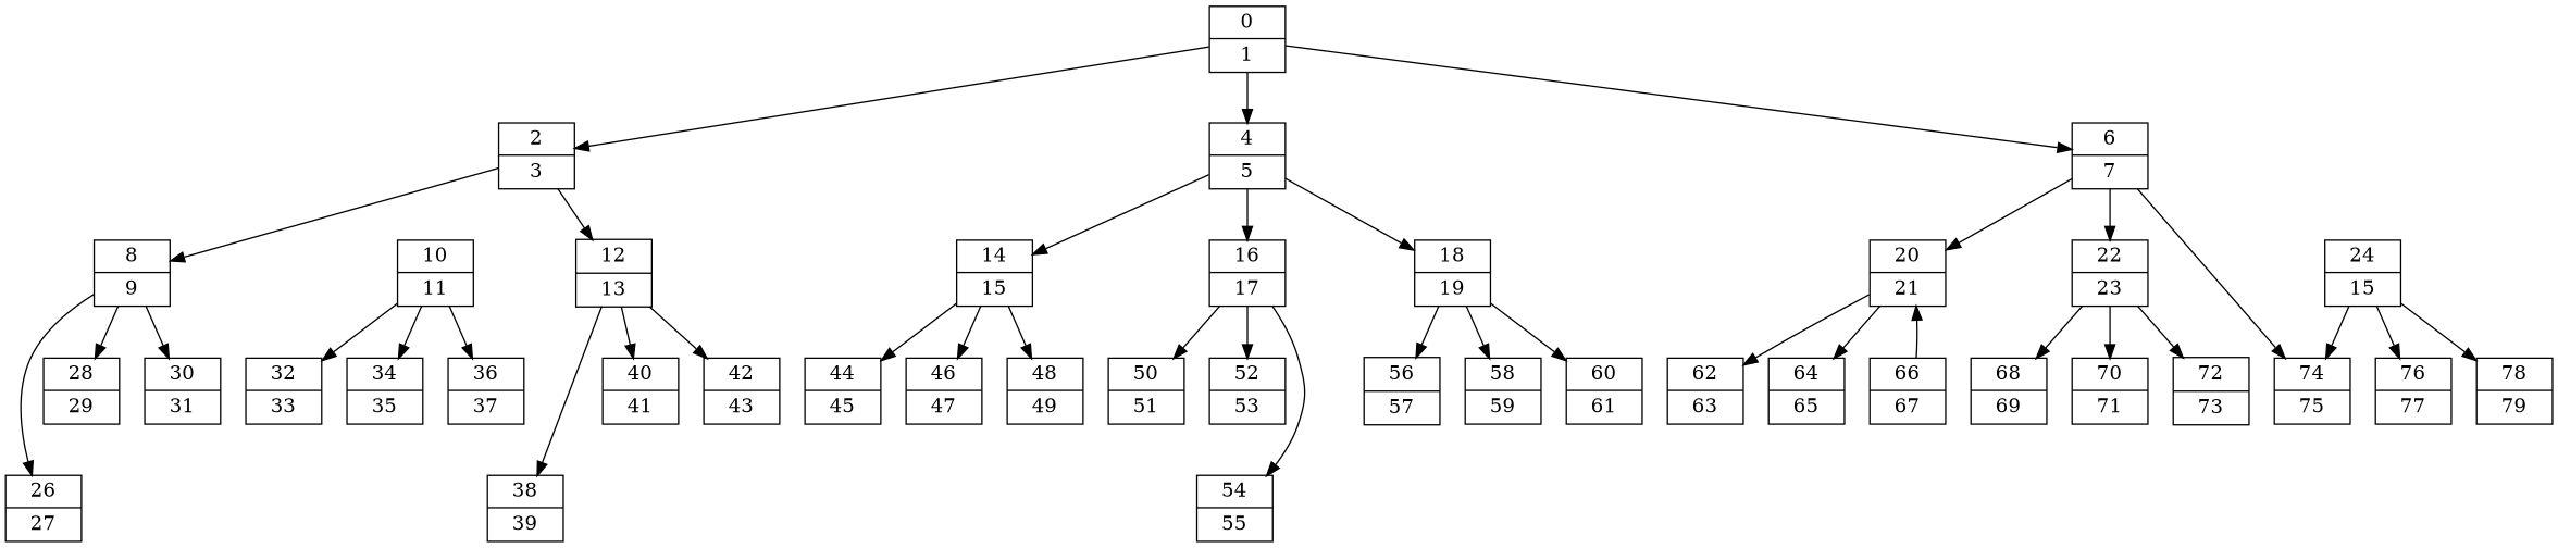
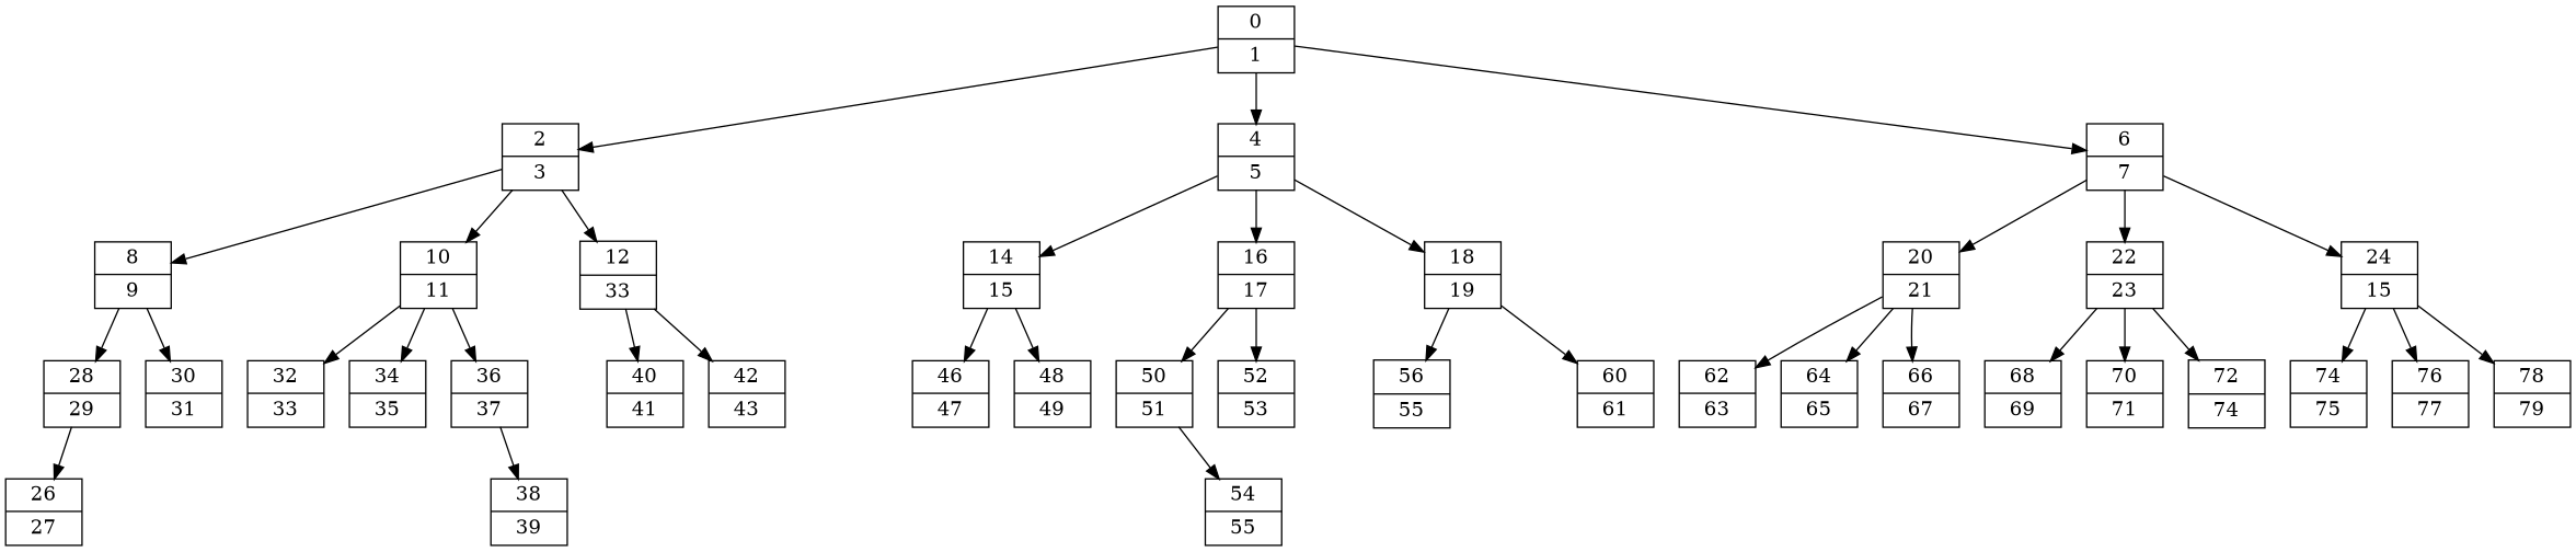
  digraph {
    node [penwidth=1 shape=record]
    n1 [label="{{0}|{1}}"]
    n2 [label="{{2}|{3}}"]
    n3 [label="{{4}|{5}}"]
    n4 [label="{{6}|{7}}"]
    n5 [label="{{8}|{9}}"]
    n6 [label="{{10}|{11}}"]
-   n7 [label="{{12}|{13}}"]
+   n7 [label="{{12}|{33}}"]
    n8 [label="{{14}|{15}}"]
    n9 [label="{{16}|{17}}"]
    n10 [label="{{18}|{19}}"]
    n11 [label="{{20}|{21}}"]
    n12 [label="{{22}|{23}}"]
    n13 [label="{{24}|{15}}"]
    n14 [label="{{26}|{27}}"]
    n15 [label="{{28}|{29}}"]
    n16 [label="{{30}|{31}}"]
    n17 [label="{{32}|{33}}"]
    n18 [label="{{34}|{35}}"]
    n19 [label="{{36}|{37}}"]
    n20 [label="{{38}|{39}}"]
    n21 [label="{{40}|{41}}"]
    n22 [label="{{42}|{43}}"]
-   n23 [label="{{44}|{45}}"]
    n24 [label="{{46}|{47}}"]
    n25 [label="{{48}|{49}}"]
    n26 [label="{{50}|{51}}"]
    n27 [label="{{52}|{53}}"]
    n28 [label="{{54}|{55}}"]
-   n29 [label="{{56}|{57}}"]
-   n30 [label="{{58}|{59}}"]
+   n29 [label="{{56}|{55}}"]
    n31 [label="{{60}|{61}}"]
    n32 [label="{{62}|{63}}"]
    n33 [label="{{64}|{65}}"]
    n34 [label="{{66}|{67}}"]
    n35 [label="{{68}|{69}}"]
    n36 [label="{{70}|{71}}"]
-   n37 [label="{{72}|{73}}"]
+   n37 [label="{{72}|{74}}"]
    n38 [label="{{74}|{75}}"]
    n39 [label="{{76}|{77}}"]
    n40 [label="{{78}|{79}}"]
    n1 -> n2
    n1 -> n3
    n1 -> n4
    n2 -> n5
+   n2 -> n6
    n2 -> n7
    n3 -> n8
    n3 -> n9
    n3 -> n10
    n4 -> n11
    n4 -> n12
-   n4 -> n38
-   n5 -> n14
+   n4 -> n13
+   n15 -> n14
    n5 -> n15
    n5 -> n16
    n6 -> n17
    n6 -> n18
    n6 -> n19
-   n7 -> n20
+   n19 -> n20
    n7 -> n21
    n7 -> n22
-   n8 -> n23
    n8 -> n24
    n8 -> n25
    n9 -> n26
    n9 -> n27
-   n9 -> n28
+   n26 -> n28
    n10 -> n29
-   n10 -> n30
    n10 -> n31
    n11 -> n32
    n11 -> n33
-   n34 -> n11
+   n11 -> n34
    n12 -> n35
    n12 -> n36
    n12 -> n37
    n13 -> n38
    n13 -> n39
    n13 -> n40
  }
